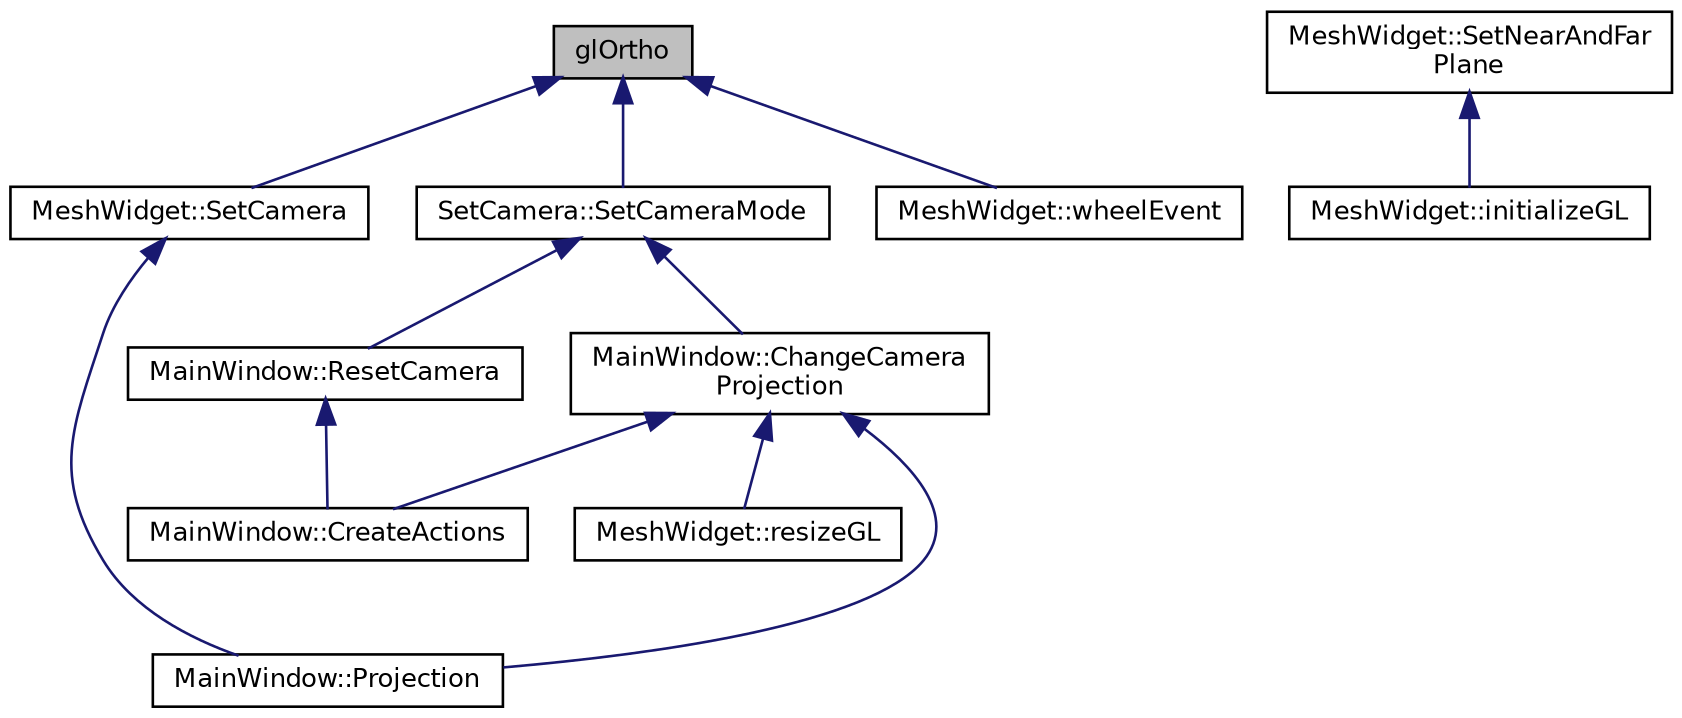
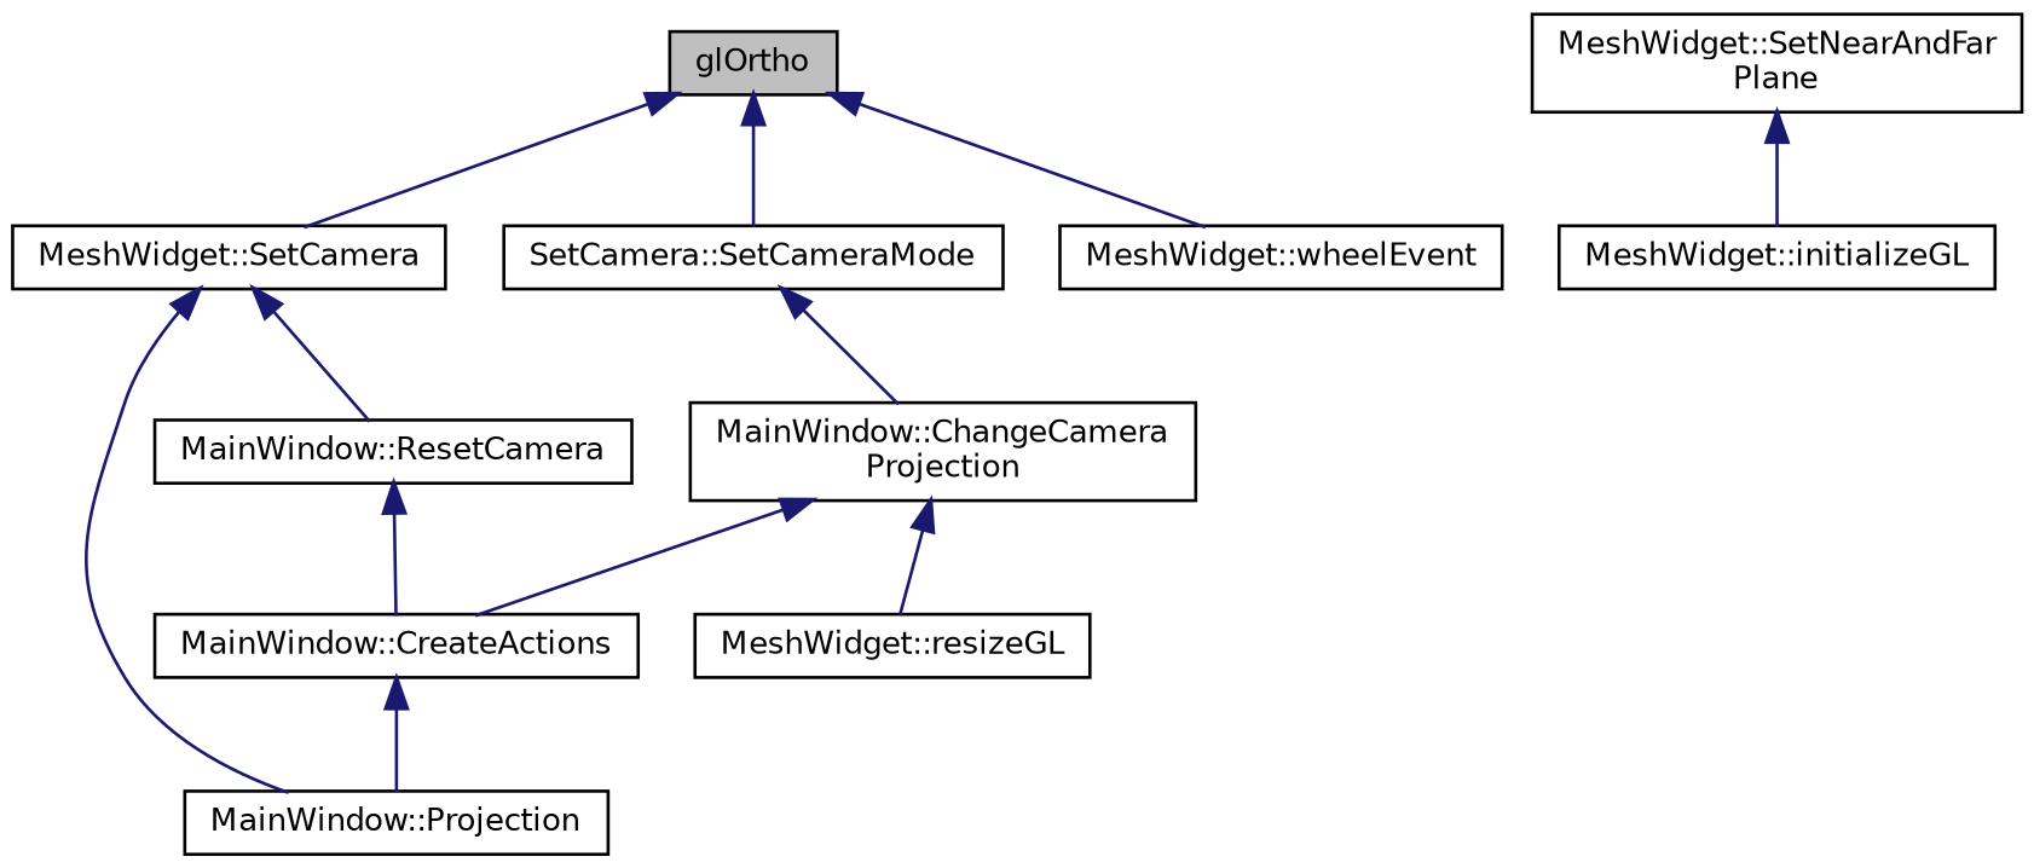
  digraph {
    rankdir=TB
    node [color=black fillcolor=white fontname=Helvetica fontsize=10 shape=record style=filled]
    edge [color=midnightblue dir=back fontname=Helvetica fontsize=10 labelfontname=Helvetica labelfontsize=10 style=solid]
    n1 [fillcolor=grey75 fontcolor=black height=0.2 label=glOrtho width=0.4]
    n2 [height=0.2 label="MeshWidget::SetCamera" width=0.4]
    n3 [height=0.2 label="SetCamera::SetCameraMode" width=0.4]
    n4 [height=0.2 label="MeshWidget::wheelEvent" width=0.4]
    n5 [height=0.2 label="MeshWidget::resizeGL" width=0.4]
    n6 [height=0.2 label="MainWindow::Projection" width=0.4]
    n7 [height=0.2 label="MainWindow::ResetCamera" width=0.4]
    n8 [height=0.2 label="MainWindow::ChangeCamera\lProjection" width=0.4]
    n9 [height=0.2 label="MeshWidget::SetNearAndFar\lPlane" width=0.4]
    n10 [height=0.2 label="MeshWidget::initializeGL" width=0.4]
    n11 [height=0.2 label="MainWindow::CreateActions" width=0.4]
    n1 -> n2
    n1 -> n3
    n1 -> n4
    n2 -> n6
-   n3 -> n7
+   n2 -> n7
    n3 -> n8
    n7 -> n11
    n8 -> n5
    n8 -> n11
    n9 -> n10
-   n8 -> n6
+   n11 -> n6
  }
